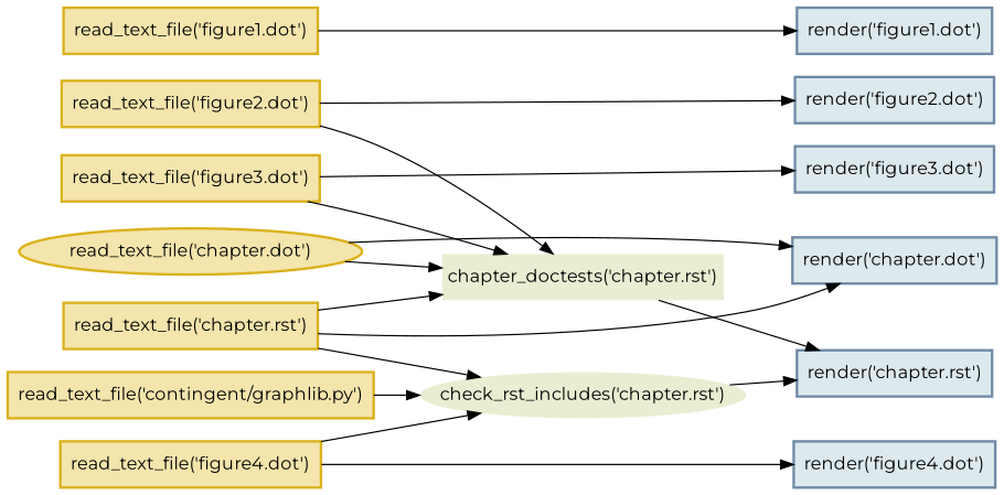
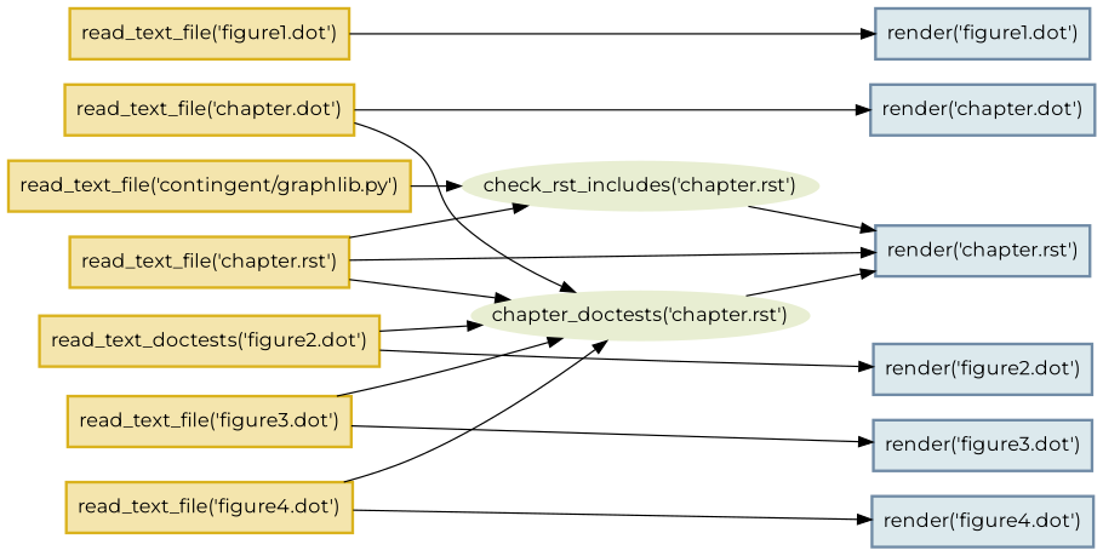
  digraph {
    fontname=Montserrat
    rankdir=LR
    node [color="#DAB21D" fillcolor="#F4E5AD" fontname=Montserrat penwidth=2 shape=rect style=filled]
    edge [fontname=Montserrat]
-   "read_text_file('chapter.dot')" [shape=ellipse]
+   "read_text_file('chapter.dot')"
    "read_text_file('chapter.rst')"
    "read_text_file('contingent/graphlib.py')"
    "read_text_file('figure1.dot')"
-   "read_text_file('figure2.dot')"
+   "read_text_file('figure2.dot')" [label="read_text_doctests('figure2.dot')"]
    "read_text_file('figure3.dot')"
    "read_text_file('figure4.dot')"
    "render('chapter.dot')" [color="#708BA6" fillcolor="#DCE9ED"]
    "render('chapter.rst')" [color="#708BA6" fillcolor="#DCE9ED"]
    "render('figure1.dot')" [color="#708BA6" fillcolor="#DCE9ED"]
    "render('figure2.dot')" [color="#708BA6" fillcolor="#DCE9ED"]
    "render('figure3.dot')" [color="#708BA6" fillcolor="#DCE9ED"]
    "render('figure4.dot')" [color="#708BA6" fillcolor="#DCE9ED"]
-   "chapter_doctests('chapter.rst')" [color="#708BA6" fillcolor="#E8EED2" margin="0.05,0" penwidth=0 shape=box]
+   "chapter_doctests('chapter.rst')" [color="#708BA6" fillcolor="#E8EED2" margin="0.05,0" penwidth=0 shape=oval]
    "check_rst_includes('chapter.rst')" [fillcolor="#E8EED2" margin="0.05,0" penwidth=0 shape=oval]
    subgraph sub_1 {
      rank=same
      "read_text_file('chapter.dot')"
      "read_text_file('chapter.rst')"
      "read_text_file('contingent/graphlib.py')"
      "read_text_file('figure1.dot')"
      "read_text_file('figure2.dot')"
      "read_text_file('figure3.dot')"
      "read_text_file('figure4.dot')"
    }
    subgraph sub_2 {
      rank=same
      "render('chapter.dot')"
      "render('chapter.rst')"
      "render('figure1.dot')"
      "render('figure2.dot')"
      "render('figure3.dot')"
      "render('figure4.dot')"
    }
    "read_text_file('chapter.dot')" -> "render('chapter.dot')"
    "read_text_file('chapter.dot')" -> "chapter_doctests('chapter.rst')"
-   "read_text_file('chapter.rst')" -> "render('chapter.dot')"
+   "read_text_file('chapter.rst')" -> "render('chapter.rst')"
    "read_text_file('chapter.rst')" -> "chapter_doctests('chapter.rst')"
    "read_text_file('chapter.rst')" -> "check_rst_includes('chapter.rst')"
    "read_text_file('contingent/graphlib.py')" -> "check_rst_includes('chapter.rst')"
    "read_text_file('figure1.dot')" -> "render('figure1.dot')"
    "read_text_file('figure2.dot')" -> "render('figure2.dot')"
    "read_text_file('figure2.dot')" -> "chapter_doctests('chapter.rst')"
    "read_text_file('figure3.dot')" -> "render('figure3.dot')"
    "read_text_file('figure3.dot')" -> "chapter_doctests('chapter.rst')"
    "read_text_file('figure4.dot')" -> "render('figure4.dot')"
-   "read_text_file('figure4.dot')" -> "check_rst_includes('chapter.rst')"
+   "read_text_file('figure4.dot')" -> "chapter_doctests('chapter.rst')"
    "chapter_doctests('chapter.rst')" -> "render('chapter.rst')"
    "check_rst_includes('chapter.rst')" -> "render('chapter.rst')"
  }
